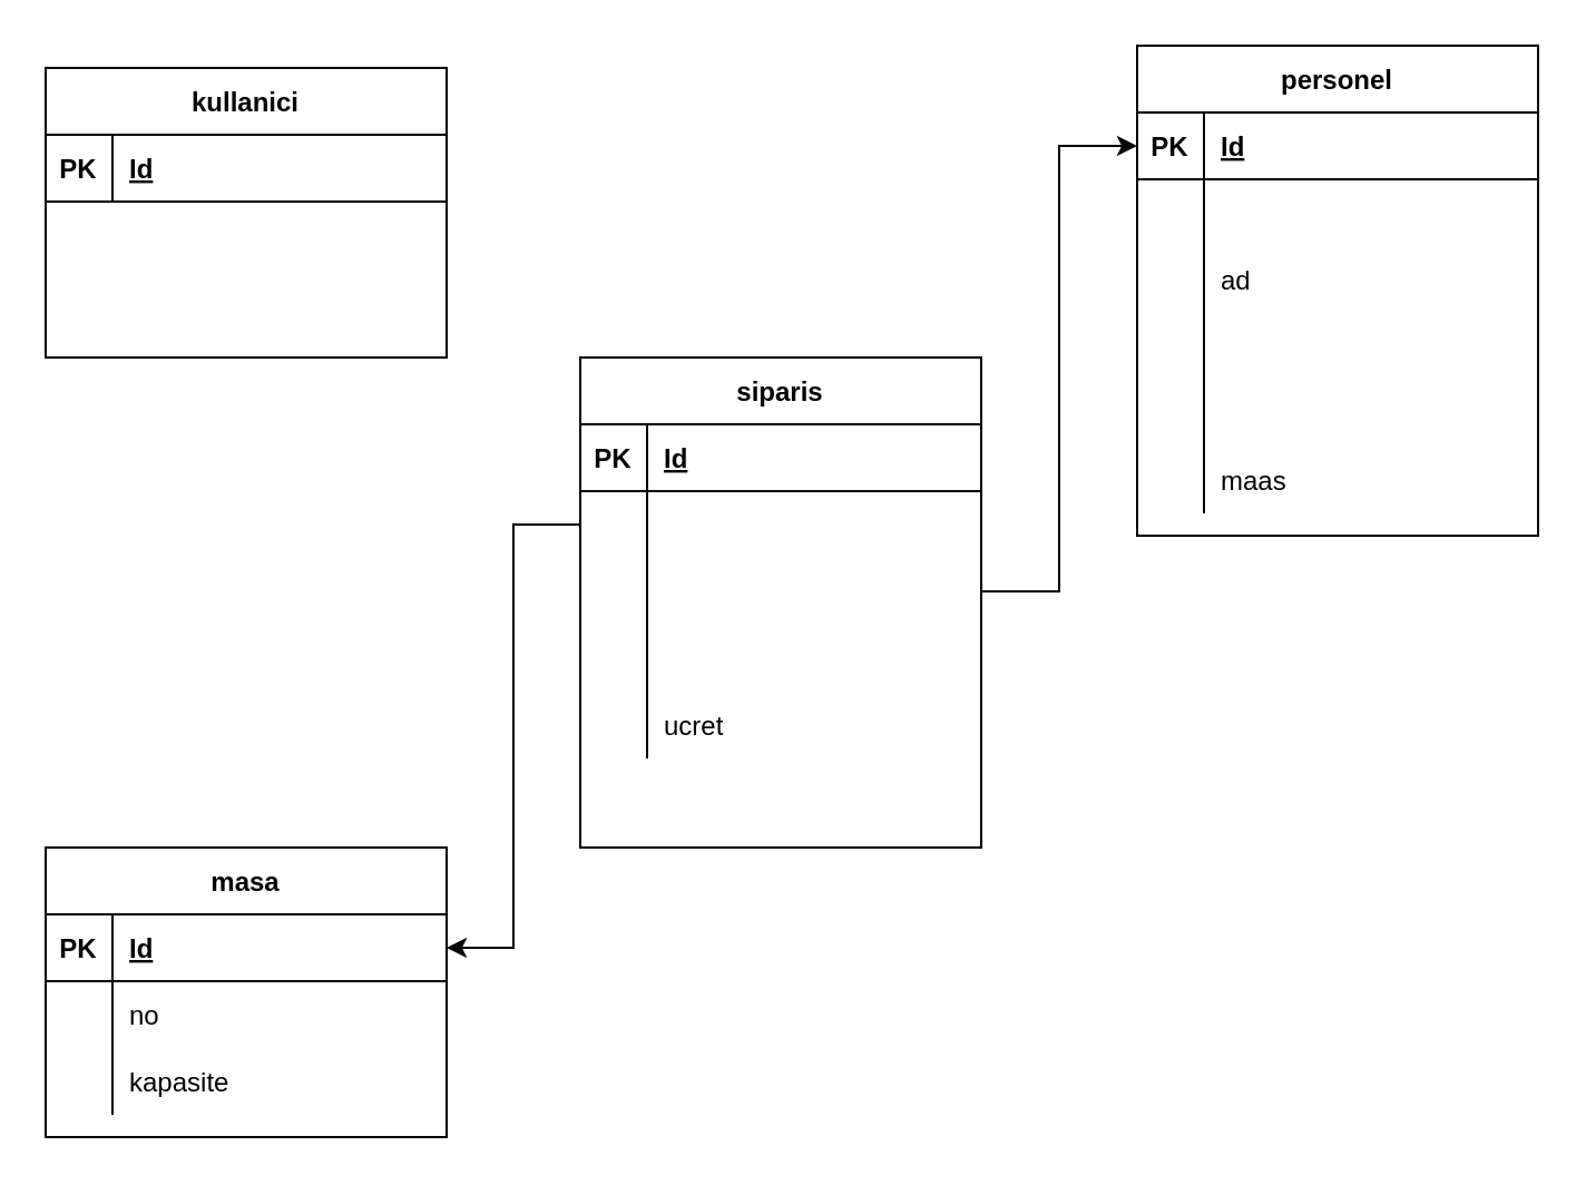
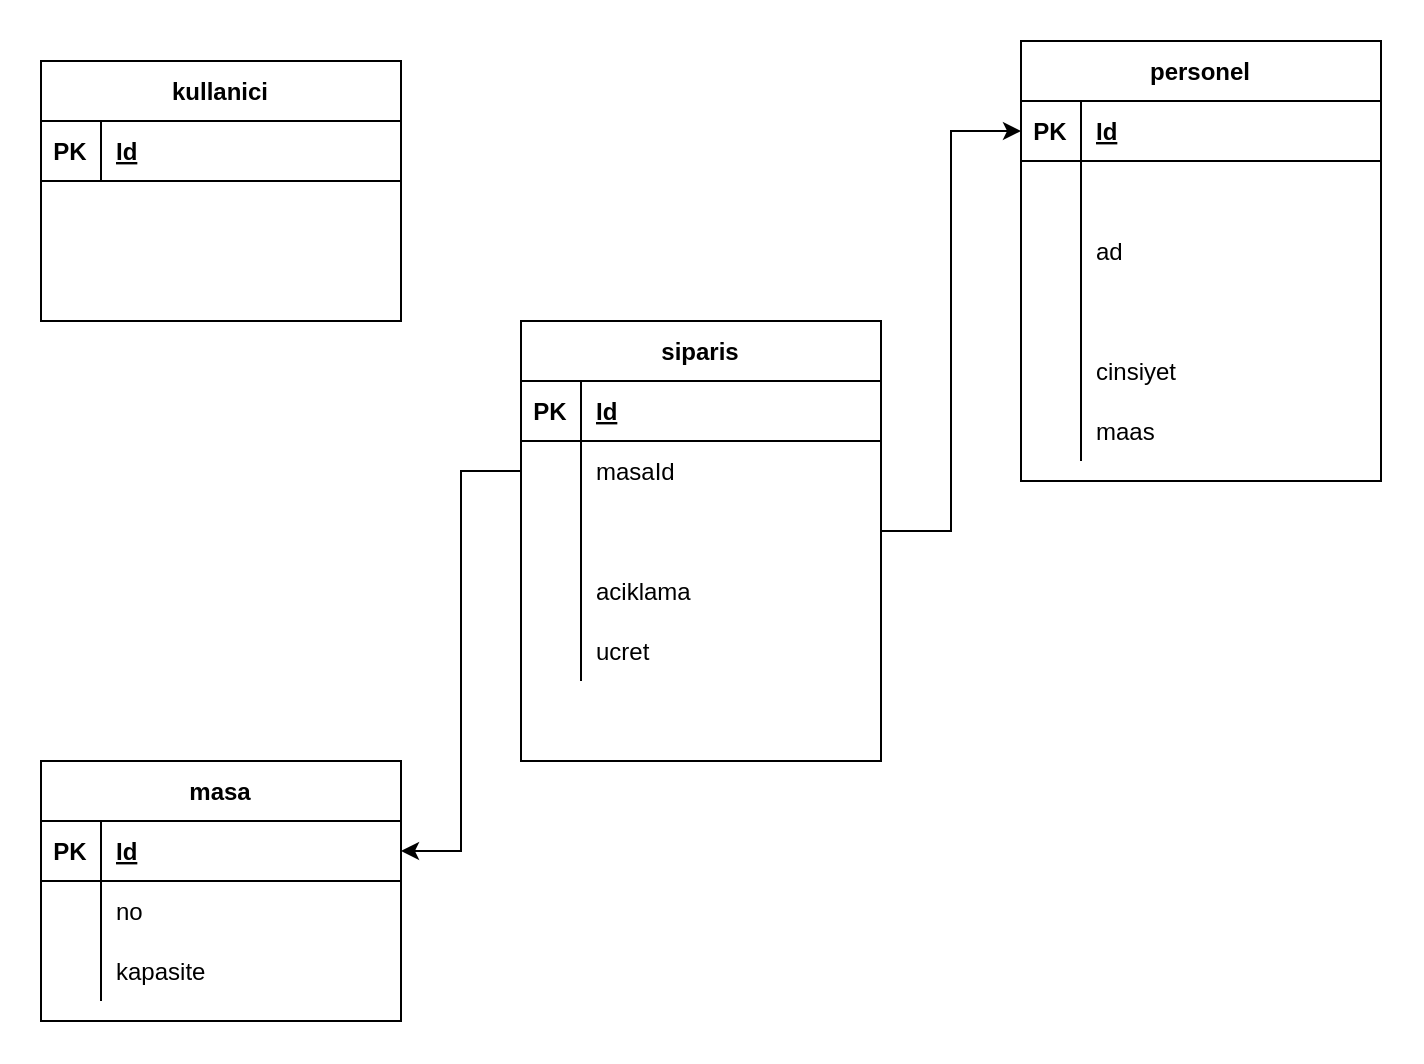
  <mxCell id="0" />
  <mxCell id="1" parent="0" />
  <mxCell id="2" value="kullanici" style="shape=table;startSize=30;container=1;collapsible=1;childLayout=tableLayout;fixedRows=1;rowLines=0;fontStyle=1;align=center;resizeLast=1;" vertex="1" parent="1"><mxGeometry x="20" y="30" width="180" height="130" as="geometry" /></mxCell>
  <mxCell id="3" value="" style="shape=partialRectangle;collapsible=0;dropTarget=0;pointerEvents=0;fillColor=none;top=0;left=0;bottom=1;right=0;points=[[0,0.5],[1,0.5]];portConstraint=eastwest;" vertex="1" parent="2"><mxGeometry y="30" width="180" height="30" as="geometry" /></mxCell>
  <mxCell id="4" value="PK" style="shape=partialRectangle;connectable=0;fillColor=none;top=0;left=0;bottom=0;right=0;fontStyle=1;overflow=hidden;" vertex="1" parent="3"><mxGeometry width="30" height="30" as="geometry" /></mxCell>
  <mxCell id="5" value="Id" style="shape=partialRectangle;connectable=0;fillColor=none;top=0;left=0;bottom=0;right=0;align=left;spacingLeft=6;fontStyle=5;overflow=hidden;" vertex="1" parent="3"><mxGeometry x="30" width="150" height="30" as="geometry" /></mxCell>
  <mxCell id="6" value="" style="shape=partialRectangle;collapsible=0;dropTarget=0;pointerEvents=0;fillColor=none;top=0;left=0;bottom=0;right=0;points=[[0,0.5],[1,0.5]];portConstraint=eastwest;" vertex="1" parent="2"><mxGeometry y="60" width="180" height="30" as="geometry" /></mxCell>
  <mxCell id="7" value="" style="shape=partialRectangle;connectable=0;fillColor=none;top=0;left=0;bottom=0;right=0;editable=1;overflow=hidden;" vertex="1" parent="6"><mxGeometry width="30" height="30" as="geometry" /></mxCell>
  <mxCell id="8" value="" style="shape=partialRectangle;collapsible=0;dropTarget=0;pointerEvents=0;fillColor=none;top=0;left=0;bottom=0;right=0;points=[[0,0.5],[1,0.5]];portConstraint=eastwest;" vertex="1" parent="2"><mxGeometry y="90" width="180" height="30" as="geometry" /></mxCell>
  <mxCell id="9" value="" style="shape=partialRectangle;connectable=0;fillColor=none;top=0;left=0;bottom=0;right=0;editable=1;overflow=hidden;" vertex="1" parent="8"><mxGeometry width="30" height="30" as="geometry" /></mxCell>
  <mxCell id="10" value="masa" style="shape=table;startSize=30;container=1;collapsible=1;childLayout=tableLayout;fixedRows=1;rowLines=0;fontStyle=1;align=center;resizeLast=1;" vertex="1" parent="1"><mxGeometry x="20" y="380" width="180" height="130" as="geometry" /></mxCell>
  <mxCell id="11" value="" style="shape=partialRectangle;collapsible=0;dropTarget=0;pointerEvents=0;fillColor=none;top=0;left=0;bottom=1;right=0;points=[[0,0.5],[1,0.5]];portConstraint=eastwest;" vertex="1" parent="10"><mxGeometry y="30" width="180" height="30" as="geometry" /></mxCell>
  <mxCell id="12" value="PK" style="shape=partialRectangle;connectable=0;fillColor=none;top=0;left=0;bottom=0;right=0;fontStyle=1;overflow=hidden;" vertex="1" parent="11"><mxGeometry width="30" height="30" as="geometry" /></mxCell>
  <mxCell id="13" value="Id" style="shape=partialRectangle;connectable=0;fillColor=none;top=0;left=0;bottom=0;right=0;align=left;spacingLeft=6;fontStyle=5;overflow=hidden;" vertex="1" parent="11"><mxGeometry x="30" width="150" height="30" as="geometry" /></mxCell>
  <mxCell id="14" value="" style="shape=partialRectangle;collapsible=0;dropTarget=0;pointerEvents=0;fillColor=none;top=0;left=0;bottom=0;right=0;points=[[0,0.5],[1,0.5]];portConstraint=eastwest;" vertex="1" parent="10"><mxGeometry y="60" width="180" height="30" as="geometry" /></mxCell>
  <mxCell id="15" value="" style="shape=partialRectangle;connectable=0;fillColor=none;top=0;left=0;bottom=0;right=0;editable=1;overflow=hidden;" vertex="1" parent="14"><mxGeometry width="30" height="30" as="geometry" /></mxCell>
  <mxCell id="16" value="no" style="shape=partialRectangle;connectable=0;fillColor=none;top=0;left=0;bottom=0;right=0;align=left;spacingLeft=6;overflow=hidden;" vertex="1" parent="14"><mxGeometry x="30" width="150" height="30" as="geometry" /></mxCell>
  <mxCell id="17" value="" style="shape=partialRectangle;collapsible=0;dropTarget=0;pointerEvents=0;fillColor=none;top=0;left=0;bottom=0;right=0;points=[[0,0.5],[1,0.5]];portConstraint=eastwest;" vertex="1" parent="10"><mxGeometry y="90" width="180" height="30" as="geometry" /></mxCell>
  <mxCell id="18" value="" style="shape=partialRectangle;connectable=0;fillColor=none;top=0;left=0;bottom=0;right=0;editable=1;overflow=hidden;" vertex="1" parent="17"><mxGeometry width="30" height="30" as="geometry" /></mxCell>
  <mxCell id="19" value="kapasite" style="shape=partialRectangle;connectable=0;fillColor=none;top=0;left=0;bottom=0;right=0;align=left;spacingLeft=6;overflow=hidden;" vertex="1" parent="17"><mxGeometry x="30" width="150" height="30" as="geometry" /></mxCell>
  <mxCell id="20" value="personel" style="shape=table;startSize=30;container=1;collapsible=1;childLayout=tableLayout;fixedRows=1;rowLines=0;fontStyle=1;align=center;resizeLast=1;" vertex="1" parent="1"><mxGeometry x="510" y="20" width="180" height="220" as="geometry" /></mxCell>
  <mxCell id="21" value="" style="shape=partialRectangle;collapsible=0;dropTarget=0;pointerEvents=0;fillColor=none;top=0;left=0;bottom=1;right=0;points=[[0,0.5],[1,0.5]];portConstraint=eastwest;" vertex="1" parent="20"><mxGeometry y="30" width="180" height="30" as="geometry" /></mxCell>
  <mxCell id="22" value="PK" style="shape=partialRectangle;connectable=0;fillColor=none;top=0;left=0;bottom=0;right=0;fontStyle=1;overflow=hidden;" vertex="1" parent="21"><mxGeometry width="30" height="30" as="geometry" /></mxCell>
  <mxCell id="23" value="Id" style="shape=partialRectangle;connectable=0;fillColor=none;top=0;left=0;bottom=0;right=0;align=left;spacingLeft=6;fontStyle=5;overflow=hidden;" vertex="1" parent="21"><mxGeometry x="30" width="150" height="30" as="geometry" /></mxCell>
  <mxCell id="24" value="" style="shape=partialRectangle;collapsible=0;dropTarget=0;pointerEvents=0;fillColor=none;top=0;left=0;bottom=0;right=0;points=[[0,0.5],[1,0.5]];portConstraint=eastwest;" vertex="1" parent="20"><mxGeometry y="60" width="180" height="30" as="geometry" /></mxCell>
  <mxCell id="25" value="" style="shape=partialRectangle;connectable=0;fillColor=none;top=0;left=0;bottom=0;right=0;editable=1;overflow=hidden;" vertex="1" parent="24"><mxGeometry width="30" height="30" as="geometry" /></mxCell>
  <mxCell id="26" value="" style="shape=partialRectangle;collapsible=0;dropTarget=0;pointerEvents=0;fillColor=none;top=0;left=0;bottom=0;right=0;points=[[0,0.5],[1,0.5]];portConstraint=eastwest;" vertex="1" parent="20"><mxGeometry y="90" width="180" height="30" as="geometry" /></mxCell>
  <mxCell id="27" value="" style="shape=partialRectangle;connectable=0;fillColor=none;top=0;left=0;bottom=0;right=0;editable=1;overflow=hidden;" vertex="1" parent="26"><mxGeometry width="30" height="30" as="geometry" /></mxCell>
  <mxCell id="28" value="ad" style="shape=partialRectangle;connectable=0;fillColor=none;top=0;left=0;bottom=0;right=0;align=left;spacingLeft=6;overflow=hidden;" vertex="1" parent="26"><mxGeometry x="30" width="150" height="30" as="geometry" /></mxCell>
  <mxCell id="29" value="" style="shape=partialRectangle;collapsible=0;dropTarget=0;pointerEvents=0;fillColor=none;top=0;left=0;bottom=0;right=0;points=[[0,0.5],[1,0.5]];portConstraint=eastwest;" vertex="1" parent="20"><mxGeometry y="120" width="180" height="30" as="geometry" /></mxCell>
  <mxCell id="30" value="" style="shape=partialRectangle;connectable=0;fillColor=none;top=0;left=0;bottom=0;right=0;editable=1;overflow=hidden;" vertex="1" parent="29"><mxGeometry width="30" height="30" as="geometry" /></mxCell>
  <mxCell id="31" value="" style="shape=partialRectangle;collapsible=0;dropTarget=0;pointerEvents=0;fillColor=none;top=0;left=0;bottom=0;right=0;points=[[0,0.5],[1,0.5]];portConstraint=eastwest;" vertex="1" parent="20"><mxGeometry y="150" width="180" height="30" as="geometry" /></mxCell>
  <mxCell id="32" value="" style="shape=partialRectangle;connectable=0;fillColor=none;top=0;left=0;bottom=0;right=0;editable=1;overflow=hidden;" vertex="1" parent="31"><mxGeometry width="30" height="30" as="geometry" /></mxCell>
+ <mxCell id="33" value="cinsiyet" style="shape=partialRectangle;connectable=0;fillColor=none;top=0;left=0;bottom=0;right=0;align=left;spacingLeft=6;overflow=hidden;" vertex="1" parent="31"><mxGeometry x="30" width="150" height="30" as="geometry" /></mxCell>
  <mxCell id="34" value="" style="shape=partialRectangle;collapsible=0;dropTarget=0;pointerEvents=0;fillColor=none;top=0;left=0;bottom=0;right=0;points=[[0,0.5],[1,0.5]];portConstraint=eastwest;" vertex="1" parent="20"><mxGeometry y="180" width="180" height="30" as="geometry" /></mxCell>
  <mxCell id="35" value="" style="shape=partialRectangle;connectable=0;fillColor=none;top=0;left=0;bottom=0;right=0;editable=1;overflow=hidden;" vertex="1" parent="34"><mxGeometry width="30" height="30" as="geometry" /></mxCell>
  <mxCell id="36" value="maas" style="shape=partialRectangle;connectable=0;fillColor=none;top=0;left=0;bottom=0;right=0;align=left;spacingLeft=6;overflow=hidden;" vertex="1" parent="34"><mxGeometry x="30" width="150" height="30" as="geometry" /></mxCell>
  <mxCell id="37" value="siparis" style="shape=table;startSize=30;container=1;collapsible=1;childLayout=tableLayout;fixedRows=1;rowLines=0;fontStyle=1;align=center;resizeLast=1;" vertex="1" parent="1"><mxGeometry x="260" y="160" width="180" height="220" as="geometry" /></mxCell>
  <mxCell id="38" value="" style="shape=partialRectangle;collapsible=0;dropTarget=0;pointerEvents=0;fillColor=none;top=0;left=0;bottom=1;right=0;points=[[0,0.5],[1,0.5]];portConstraint=eastwest;" vertex="1" parent="37"><mxGeometry y="30" width="180" height="30" as="geometry" /></mxCell>
  <mxCell id="39" value="PK" style="shape=partialRectangle;connectable=0;fillColor=none;top=0;left=0;bottom=0;right=0;fontStyle=1;overflow=hidden;" vertex="1" parent="38"><mxGeometry width="30" height="30" as="geometry" /></mxCell>
  <mxCell id="40" value="Id" style="shape=partialRectangle;connectable=0;fillColor=none;top=0;left=0;bottom=0;right=0;align=left;spacingLeft=6;fontStyle=5;overflow=hidden;" vertex="1" parent="38"><mxGeometry x="30" width="150" height="30" as="geometry" /></mxCell>
  <mxCell id="41" value="" style="shape=partialRectangle;collapsible=0;dropTarget=0;pointerEvents=0;fillColor=none;top=0;left=0;bottom=0;right=0;points=[[0,0.5],[1,0.5]];portConstraint=eastwest;" vertex="1" parent="37"><mxGeometry y="60" width="180" height="30" as="geometry" /></mxCell>
  <mxCell id="42" value="" style="shape=partialRectangle;connectable=0;fillColor=none;top=0;left=0;bottom=0;right=0;editable=1;overflow=hidden;" vertex="1" parent="41"><mxGeometry width="30" height="30" as="geometry" /></mxCell>
+ <mxCell id="43" value="masaId" style="shape=partialRectangle;connectable=0;fillColor=none;top=0;left=0;bottom=0;right=0;align=left;spacingLeft=6;overflow=hidden;" vertex="1" parent="41"><mxGeometry x="30" width="150" height="30" as="geometry" /></mxCell>
  <mxCell id="44" value="" style="shape=partialRectangle;collapsible=0;dropTarget=0;pointerEvents=0;fillColor=none;top=0;left=0;bottom=0;right=0;points=[[0,0.5],[1,0.5]];portConstraint=eastwest;" vertex="1" parent="37"><mxGeometry y="90" width="180" height="30" as="geometry" /></mxCell>
  <mxCell id="45" value="" style="shape=partialRectangle;connectable=0;fillColor=none;top=0;left=0;bottom=0;right=0;editable=1;overflow=hidden;" vertex="1" parent="44"><mxGeometry width="30" height="30" as="geometry" /></mxCell>
  <mxCell id="46" value="" style="shape=partialRectangle;collapsible=0;dropTarget=0;pointerEvents=0;fillColor=none;top=0;left=0;bottom=0;right=0;points=[[0,0.5],[1,0.5]];portConstraint=eastwest;" vertex="1" parent="37"><mxGeometry y="120" width="180" height="30" as="geometry" /></mxCell>
  <mxCell id="47" value="" style="shape=partialRectangle;connectable=0;fillColor=none;top=0;left=0;bottom=0;right=0;editable=1;overflow=hidden;" vertex="1" parent="46"><mxGeometry width="30" height="30" as="geometry" /></mxCell>
+ <mxCell id="48" value="aciklama" style="shape=partialRectangle;connectable=0;fillColor=none;top=0;left=0;bottom=0;right=0;align=left;spacingLeft=6;overflow=hidden;" vertex="1" parent="46"><mxGeometry x="30" width="150" height="30" as="geometry" /></mxCell>
  <mxCell id="49" value="" style="shape=partialRectangle;collapsible=0;dropTarget=0;pointerEvents=0;fillColor=none;top=0;left=0;bottom=0;right=0;points=[[0,0.5],[1,0.5]];portConstraint=eastwest;" vertex="1" parent="37"><mxGeometry y="150" width="180" height="30" as="geometry" /></mxCell>
  <mxCell id="50" value="" style="shape=partialRectangle;connectable=0;fillColor=none;top=0;left=0;bottom=0;right=0;editable=1;overflow=hidden;" vertex="1" parent="49"><mxGeometry width="30" height="30" as="geometry" /></mxCell>
  <mxCell id="51" value="ucret" style="shape=partialRectangle;connectable=0;fillColor=none;top=0;left=0;bottom=0;right=0;align=left;spacingLeft=6;overflow=hidden;" vertex="1" parent="49"><mxGeometry x="30" width="150" height="30" as="geometry" /></mxCell>
  <mxCell id="52" value="" style="shape=partialRectangle;collapsible=0;dropTarget=0;pointerEvents=0;fillColor=none;top=0;left=0;bottom=0;right=0;points=[[0,0.5],[1,0.5]];portConstraint=eastwest;" vertex="1" parent="37"><mxGeometry y="180" width="180" height="30" as="geometry" /></mxCell>
  <mxCell id="53" value="" style="shape=partialRectangle;connectable=0;fillColor=none;top=0;left=0;bottom=0;right=0;editable=1;overflow=hidden;" vertex="1" parent="52"><mxGeometry width="30" height="30" as="geometry" /></mxCell>
  <mxCell id="54" style="edgeStyle=orthogonalEdgeStyle;rounded=0;orthogonalLoop=1;jettySize=auto;html=1;exitX=0;exitY=0.5;exitDx=0;exitDy=0;entryX=1;entryY=0.5;entryDx=0;entryDy=0;" edge="1" parent="1" source="41" target="11"><mxGeometry relative="1" as="geometry" /></mxCell>
  <mxCell id="55" style="edgeStyle=orthogonalEdgeStyle;rounded=0;orthogonalLoop=1;jettySize=auto;html=1;exitX=1;exitY=0.5;exitDx=0;exitDy=0;entryX=0;entryY=0.5;entryDx=0;entryDy=0;" edge="1" parent="1" source="44" target="21"><mxGeometry relative="1" as="geometry" /></mxCell>
